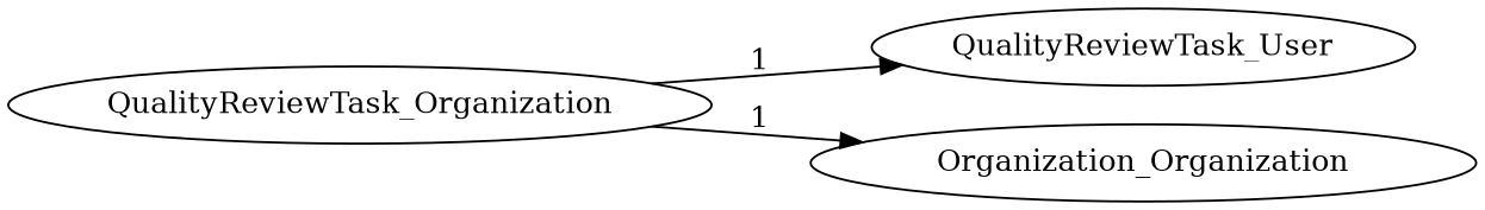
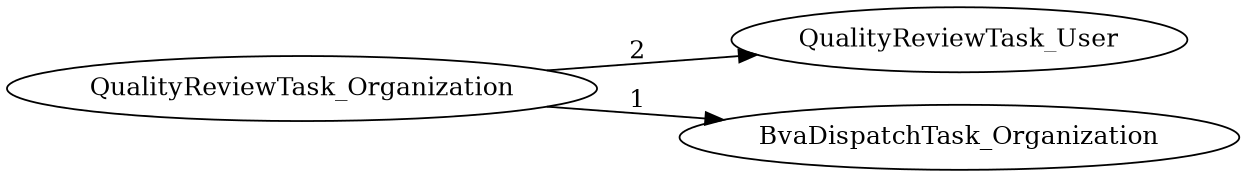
  digraph {
    rankdir=LR
    QualityReviewTask_Organization
    QualityReviewTask_User
-   BvaDispatchTask_Organization [label=Organization_Organization]
-   QualityReviewTask_Organization -> QualityReviewTask_User [label=1]
+   BvaDispatchTask_Organization
+   QualityReviewTask_Organization -> QualityReviewTask_User [label=2]
    QualityReviewTask_Organization -> BvaDispatchTask_Organization [label=1]
  }
